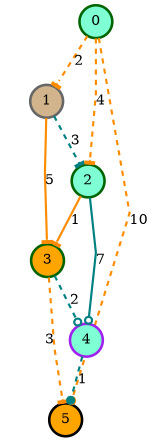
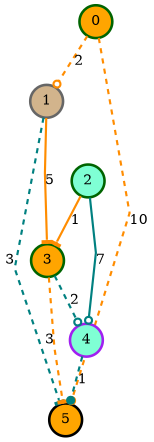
  digraph {
    bgcolor=white
    rankdir=TB
    splines=false
    node [color=darkgreen fillcolor=aquamarine fontcolor=black fontsize=16 penwidth=3 shape=circle style=filled]
    edge [arrowhead=tee color=darkorange fontcolor=black fontsize=16 penwidth=2.5 style=dashed]
    1 [color=gray40 fillcolor=tan]
-   0
+   0 [fillcolor=orange]
    2
    5 [color=black fillcolor=orange]
    3 [fillcolor=orange]
    4 [color=purple]
-   1 -> 2 [color=teal label=3]
+   1 -> 5 [color=teal label=3]
    1 -> 3 [label=5 style=solid]
-   0 -> 1 [label=2]
-   0 -> 2 [label=4]
+   0 -> 1 [arrowhead=odot label=2]
    0 -> 5 [arrowhead=dot label=10]
    2 -> 3 [label=1 style=solid]
    2 -> 4 [arrowhead=odot color=teal label=7 style=solid]
    3 -> 5 [label=3]
    3 -> 4 [arrowhead=odot color=teal label=2]
    4 -> 5 [arrowhead=dot color=teal label=1]
  }
